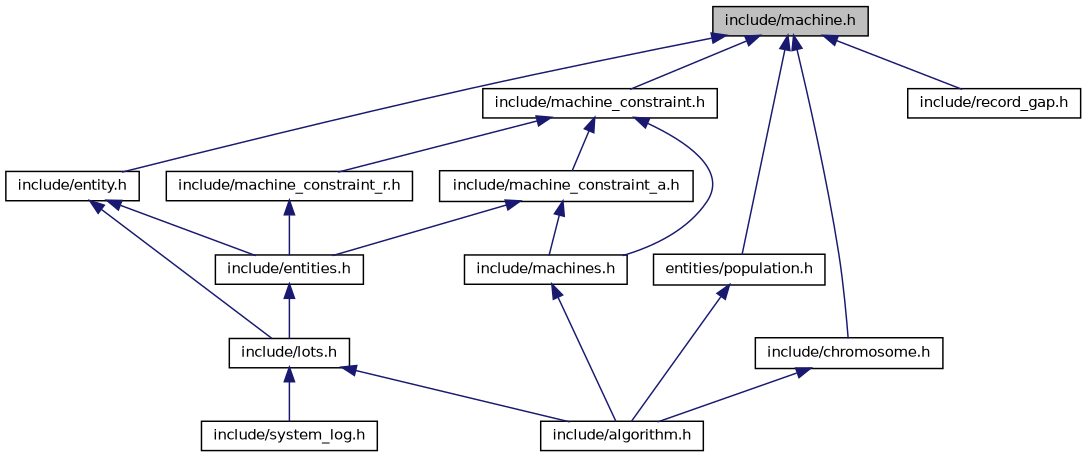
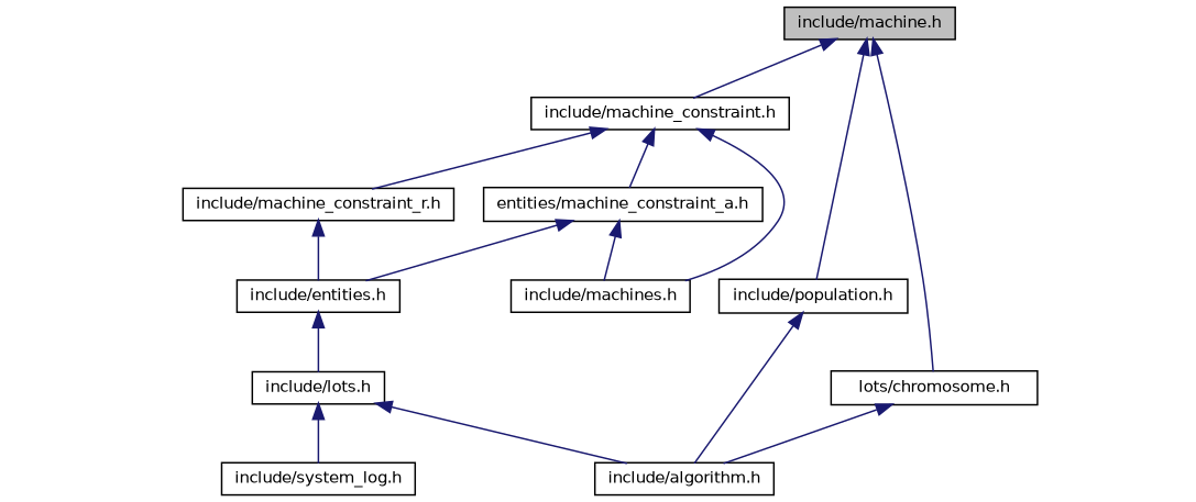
  digraph {
    node [color=black fillcolor=white fontname=Helvetica fontsize=10 shape=record style=filled]
    edge [color=midnightblue dir=back fontname=Helvetica fontsize=10 labelfontname=Helvetica labelfontsize=10 style=solid]
    n1 [fillcolor=grey75 fontcolor=black height=0.2 label="include/machine.h" width=0.4]
-   n2 [height=0.2 label="include/chromosome.h" width=0.4]
-   n3 [height=0.2 label="include/entity.h" width=0.4]
+   n2 [height=0.2 label="lots/chromosome.h" width=0.4]
    n4 [height=0.2 label="include/machine_constraint.h" width=0.4]
-   n5 [height=0.2 label="entities/population.h" width=0.4]
-   n6 [height=0.2 label="include/record_gap.h" width=0.4]
+   n5 [height=0.2 label="include/population.h" width=0.4]
    n7 [height=0.2 label="include/algorithm.h" width=0.4]
    n8 [height=0.2 label="include/entities.h" width=0.4]
    n9 [height=0.2 label="include/lots.h" width=0.4]
    n10 [height=0.2 label="include/machines.h" width=0.4]
-   n11 [height=0.2 label="include/machine_constraint_a.h" width=0.4]
+   n11 [height=0.2 label="entities/machine_constraint_a.h" width=0.4]
    n12 [height=0.2 label="include/machine_constraint_r.h" width=0.4]
    n13 [height=0.2 label="include/system_log.h" width=0.4]
    n1 -> n2
-   n1 -> n3
    n1 -> n4
    n1 -> n5
-   n1 -> n6
    n2 -> n7
-   n3 -> n8
-   n3 -> n9
    n4 -> n10
    n4 -> n11
    n4 -> n12
    n5 -> n7
    n8 -> n9
    n9 -> n7
    n9 -> n13
-   n10 -> n7
    n11 -> n8
    n11 -> n10
    n12 -> n8
  }
